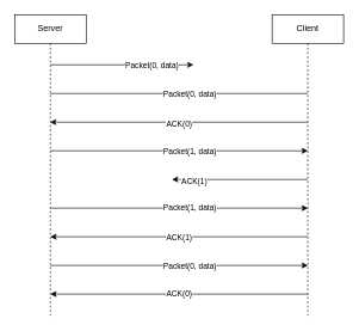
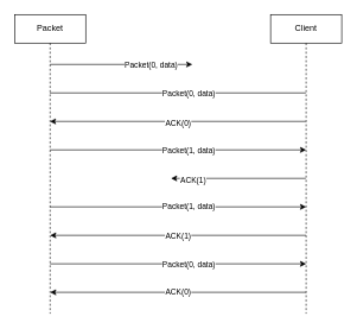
  <mxCell id="0" />
  <mxCell id="1" parent="0" />
- <mxCell id="2" value="Server" style="shape=umlLifeline;perimeter=lifelinePerimeter;whiteSpace=wrap;html=1;container=1;dropTarget=0;collapsible=0;recursiveResize=0;outlineConnect=0;portConstraint=eastwest;newEdgeStyle={&quot;curved&quot;:0,&quot;rounded&quot;:0};" parent="1" vertex="1"><mxGeometry x="20" y="20" width="100" height="420" as="geometry" /></mxCell>
+ <mxCell id="2" value="Packet" style="shape=umlLifeline;perimeter=lifelinePerimeter;whiteSpace=wrap;html=1;container=1;dropTarget=0;collapsible=0;recursiveResize=0;outlineConnect=0;portConstraint=eastwest;newEdgeStyle={&quot;curved&quot;:0,&quot;rounded&quot;:0};" parent="1" vertex="1"><mxGeometry x="20" y="20" width="100" height="420" as="geometry" /></mxCell>
  <mxCell id="3" value="Client" style="shape=umlLifeline;perimeter=lifelinePerimeter;whiteSpace=wrap;html=1;container=1;dropTarget=0;collapsible=0;recursiveResize=0;outlineConnect=0;portConstraint=eastwest;newEdgeStyle={&quot;curved&quot;:0,&quot;rounded&quot;:0};" parent="1" vertex="1"><mxGeometry x="380" y="20" width="100" height="420" as="geometry" /></mxCell>
  <mxCell id="4" value="" style="endArrow=none;html=1;rounded=0;" parent="1" source="2" target="3" edge="1"><mxGeometry width="50" height="50" relative="1" as="geometry"><mxPoint x="190" y="240" as="sourcePoint" /><mxPoint x="240" y="190" as="targetPoint" /><Array as="points"><mxPoint x="250" y="130" /></Array></mxGeometry></mxCell>
  <mxCell id="5" value="Packet(0, data)" style="edgeLabel;html=1;align=center;verticalAlign=middle;resizable=0;points=[];" parent="4" vertex="1" connectable="0"><mxGeometry x="-0.322" relative="1" as="geometry"><mxPoint x="73" as="offset" /></mxGeometry></mxCell>
  <mxCell id="6" value="" style="endArrow=classic;html=1;rounded=0;" parent="1" edge="1"><mxGeometry width="50" height="50" relative="1" as="geometry"><mxPoint x="429.5" y="170" as="sourcePoint" /><mxPoint x="69.63" y="170" as="targetPoint" /></mxGeometry></mxCell>
  <mxCell id="7" value="ACK(0)" style="edgeLabel;html=1;align=center;verticalAlign=middle;resizable=0;points=[];" parent="6" vertex="1" connectable="0"><mxGeometry x="-0.002" y="1" relative="1" as="geometry"><mxPoint as="offset" /></mxGeometry></mxCell>
  <mxCell id="8" value="" style="endArrow=classic;html=1;rounded=0;" parent="1" edge="1"><mxGeometry width="50" height="50" relative="1" as="geometry"><mxPoint x="70" y="210" as="sourcePoint" /><mxPoint x="430" y="210" as="targetPoint" /><Array as="points"><mxPoint x="250" y="210" /></Array></mxGeometry></mxCell>
  <mxCell id="9" value="Packet(1, data)" style="edgeLabel;html=1;align=center;verticalAlign=middle;resizable=0;points=[];" parent="8" vertex="1" connectable="0"><mxGeometry x="-0.107" relative="1" as="geometry"><mxPoint x="33" as="offset" /></mxGeometry></mxCell>
  <mxCell id="10" value="" style="endArrow=classic;html=1;rounded=0;" parent="1" edge="1"><mxGeometry width="50" height="50" relative="1" as="geometry"><mxPoint x="429.5" y="250" as="sourcePoint" /><mxPoint x="240" y="250" as="targetPoint" /></mxGeometry></mxCell>
  <mxCell id="11" value="ACK(1)" style="edgeLabel;html=1;align=center;verticalAlign=middle;resizable=0;points=[];" parent="10" vertex="1" connectable="0"><mxGeometry x="0.767" y="2" relative="1" as="geometry"><mxPoint x="8" as="offset" /></mxGeometry></mxCell>
  <mxCell id="12" value="" style="endArrow=classic;html=1;rounded=0;" parent="1" edge="1"><mxGeometry width="50" height="50" relative="1" as="geometry"><mxPoint x="70" y="290" as="sourcePoint" /><mxPoint x="430" y="290" as="targetPoint" /><Array as="points"><mxPoint x="250" y="290" /></Array></mxGeometry></mxCell>
  <mxCell id="13" value="Packet(1, data)" style="edgeLabel;html=1;align=center;verticalAlign=middle;resizable=0;points=[];" parent="12" vertex="1" connectable="0"><mxGeometry x="-0.097" y="1" relative="1" as="geometry"><mxPoint x="31" as="offset" /></mxGeometry></mxCell>
  <mxCell id="14" value="" style="endArrow=classic;html=1;rounded=0;" parent="1" edge="1"><mxGeometry width="50" height="50" relative="1" as="geometry"><mxPoint x="429.87" y="330" as="sourcePoint" /><mxPoint x="70" y="330" as="targetPoint" /></mxGeometry></mxCell>
  <mxCell id="15" value="ACK(1)" style="edgeLabel;html=1;align=center;verticalAlign=middle;resizable=0;points=[];" parent="14" vertex="1" connectable="0"><mxGeometry x="0.102" y="-3" relative="1" as="geometry"><mxPoint x="18" y="3" as="offset" /></mxGeometry></mxCell>
  <mxCell id="16" value="" style="endArrow=classic;html=1;rounded=0;" parent="1" edge="1"><mxGeometry width="50" height="50" relative="1" as="geometry"><mxPoint x="70" y="370" as="sourcePoint" /><mxPoint x="430" y="370" as="targetPoint" /><Array as="points"><mxPoint x="250" y="370" /></Array></mxGeometry></mxCell>
  <mxCell id="17" value="Packet(0, data)" style="edgeLabel;html=1;align=center;verticalAlign=middle;resizable=0;points=[];" parent="16" vertex="1" connectable="0"><mxGeometry x="-0.117" relative="1" as="geometry"><mxPoint x="35" as="offset" /></mxGeometry></mxCell>
  <mxCell id="18" value="" style="endArrow=classic;html=1;rounded=0;" parent="1" edge="1"><mxGeometry width="50" height="50" relative="1" as="geometry"><mxPoint x="429.87" y="410" as="sourcePoint" /><mxPoint x="70" y="410" as="targetPoint" /></mxGeometry></mxCell>
  <mxCell id="19" value="ACK(0)" style="edgeLabel;html=1;align=center;verticalAlign=middle;resizable=0;points=[];" parent="18" vertex="1" connectable="0"><mxGeometry x="0.068" y="-2" relative="1" as="geometry"><mxPoint x="12" as="offset" /></mxGeometry></mxCell>
  <mxCell id="20" value="" style="endArrow=classic;html=1;rounded=0;" edge="1" parent="1"><mxGeometry width="50" height="50" relative="1" as="geometry"><mxPoint x="70" y="90" as="sourcePoint" /><mxPoint x="270" y="90" as="targetPoint" /><Array as="points"><mxPoint x="250" y="90" /></Array></mxGeometry></mxCell>
  <mxCell id="21" value="Packet(0, data)" style="edgeLabel;html=1;align=center;verticalAlign=middle;resizable=0;points=[];" vertex="1" connectable="0" parent="20"><mxGeometry x="-0.322" relative="1" as="geometry"><mxPoint x="73" as="offset" /></mxGeometry></mxCell>
